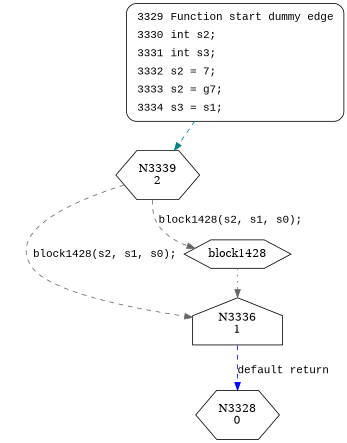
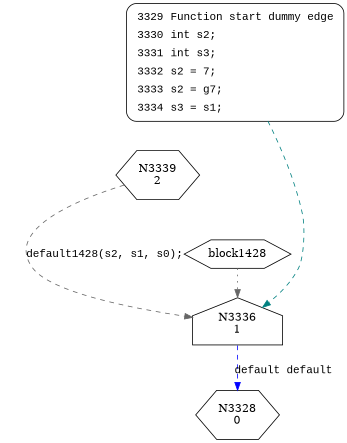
  digraph {
    node [shape=hexagon]
    edge [color=gray40 fontname="Courier New" style=dashed]
    n1 [label="N3339\n2"]
    n2 [label="N3336\n1" shape=house]
    n3 [label=block1428]
    n4 [label="N3328\n0"]
    n5 [fillcolor=white fontname="Courier New" label=<<table border="0" cellborder="0" cellpadding="3" bgcolor="white"><tr><td align="right">3329</td><td align="left">Function start dummy edge</td></tr><tr><td align="right">3330</td><td align="left">int s2;</td></tr><tr><td align="right">3331</td><td align="left">int s3;</td></tr><tr><td align="right">3332</td><td align="left">s2 = 7;</td></tr><tr><td align="right">3333</td><td align="left">s2 = g7;</td></tr><tr><td align="right">3334</td><td align="left">s3 = s1;</td></tr></table>> penwidth=1 shape=Mrecord style="filled,bold"]
-   n1 -> n2 [label="block1428(s2, s1, s0);"]
-   n1 -> n3 [label="block1428(s2, s1, s0);"]
-   n2 -> n4 [color=blue label="default return"]
+   n1 -> n2 [label="default1428(s2, s1, s0);"]
+   n2 -> n4 [color=blue label="default default"]
    n3 -> n2 [style=dotted]
-   n5 -> n1 [color=teal fontname=""]
+   n5 -> n2 [color=teal fontname=""]
  }
